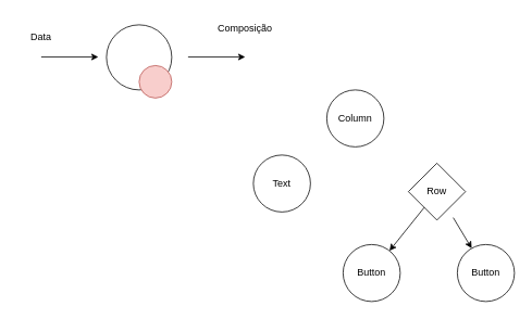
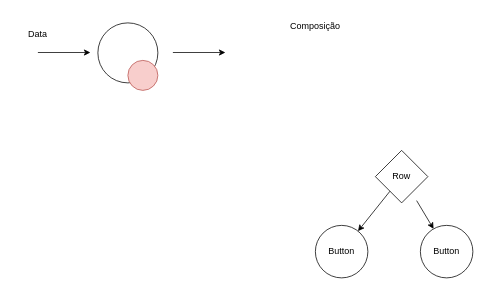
  <mxCell id="0" />
  <mxCell id="1" parent="0" />
  <mxCell id="2" value="" style="ellipse;whiteSpace=wrap;html=1;aspect=fixed;" vertex="1" parent="1"><mxGeometry x="130" y="30" width="80" height="80" as="geometry" /></mxCell>
  <mxCell id="3" value="" style="endArrow=classic;html=1;rounded=0;" edge="1" parent="1"><mxGeometry width="50" height="50" relative="1" as="geometry"><mxPoint x="50" y="69.5" as="sourcePoint" /><mxPoint x="120" y="69.5" as="targetPoint" /></mxGeometry></mxCell>
  <mxCell id="4" value="Data" style="text;html=1;strokeColor=none;fillColor=none;align=center;verticalAlign=middle;whiteSpace=wrap;rounded=0;" vertex="1" parent="1"><mxGeometry x="20" y="30" width="60" height="30" as="geometry" /></mxCell>
  <mxCell id="5" value="" style="endArrow=classic;html=1;rounded=0;" edge="1" parent="1"><mxGeometry width="50" height="50" relative="1" as="geometry"><mxPoint x="230" y="69.5" as="sourcePoint" /><mxPoint x="300" y="69.5" as="targetPoint" /></mxGeometry></mxCell>
- <mxCell id="6" value="Column" style="ellipse;whiteSpace=wrap;html=1;aspect=fixed;" vertex="1" parent="1"><mxGeometry x="400" y="110" width="70" height="70" as="geometry" /></mxCell>
- <mxCell id="7" value="Text" style="ellipse;whiteSpace=wrap;html=1;aspect=fixed;" vertex="1" parent="1"><mxGeometry x="310" y="190" width="70" height="70" as="geometry" /></mxCell>
  <mxCell id="8" value="Row" style="rhombus;whiteSpace=wrap;html=1;aspect=fixed;" vertex="1" parent="1"><mxGeometry x="500" y="200" width="70" height="70" as="geometry" /></mxCell>
  <mxCell id="9" value="Button" style="ellipse;whiteSpace=wrap;html=1;aspect=fixed;" vertex="1" parent="1"><mxGeometry x="420" y="300" width="70" height="70" as="geometry" /></mxCell>
  <mxCell id="10" value="Button" style="ellipse;whiteSpace=wrap;html=1;aspect=fixed;" vertex="1" parent="1"><mxGeometry x="560" y="300" width="70" height="70" as="geometry" /></mxCell>
- <mxCell id="11" value="Composição" style="text;html=1;strokeColor=none;fillColor=none;align=center;verticalAlign=middle;whiteSpace=wrap;rounded=0;" vertex="1" parent="1"><mxGeometry x="270" y="20" width="60" height="30" as="geometry" /></mxCell>
+ <mxCell id="11" value="Composição" style="text;html=1;strokeColor=none;fillColor=none;align=center;verticalAlign=middle;whiteSpace=wrap;rounded=0;" vertex="1" parent="1"><mxGeometry x="390" y="20" width="60" height="30" as="geometry" /></mxCell>
  <mxCell id="12" value="" style="endArrow=classic;html=1;rounded=0;" edge="1" parent="1" source="8" target="9"><mxGeometry width="50" height="50" relative="1" as="geometry"><mxPoint x="490.501" y="259.999" as="sourcePoint" /><mxPoint x="449.999" y="290.501" as="targetPoint" /></mxGeometry></mxCell>
  <mxCell id="13" value="" style="endArrow=classic;html=1;rounded=0;exitX=0.786;exitY=0.957;exitDx=0;exitDy=0;exitPerimeter=0;" edge="1" parent="1" source="8" target="10"><mxGeometry width="50" height="50" relative="1" as="geometry"><mxPoint x="523.043" y="272.256" as="sourcePoint" /><mxPoint x="486.864" y="317.67" as="targetPoint" /></mxGeometry></mxCell>
  <mxCell id="14" value="" style="ellipse;whiteSpace=wrap;html=1;aspect=fixed;fillColor=#f8cecc;strokeColor=#b85450;" vertex="1" parent="1"><mxGeometry x="170" y="80" width="40" height="40" as="geometry" /></mxCell>
